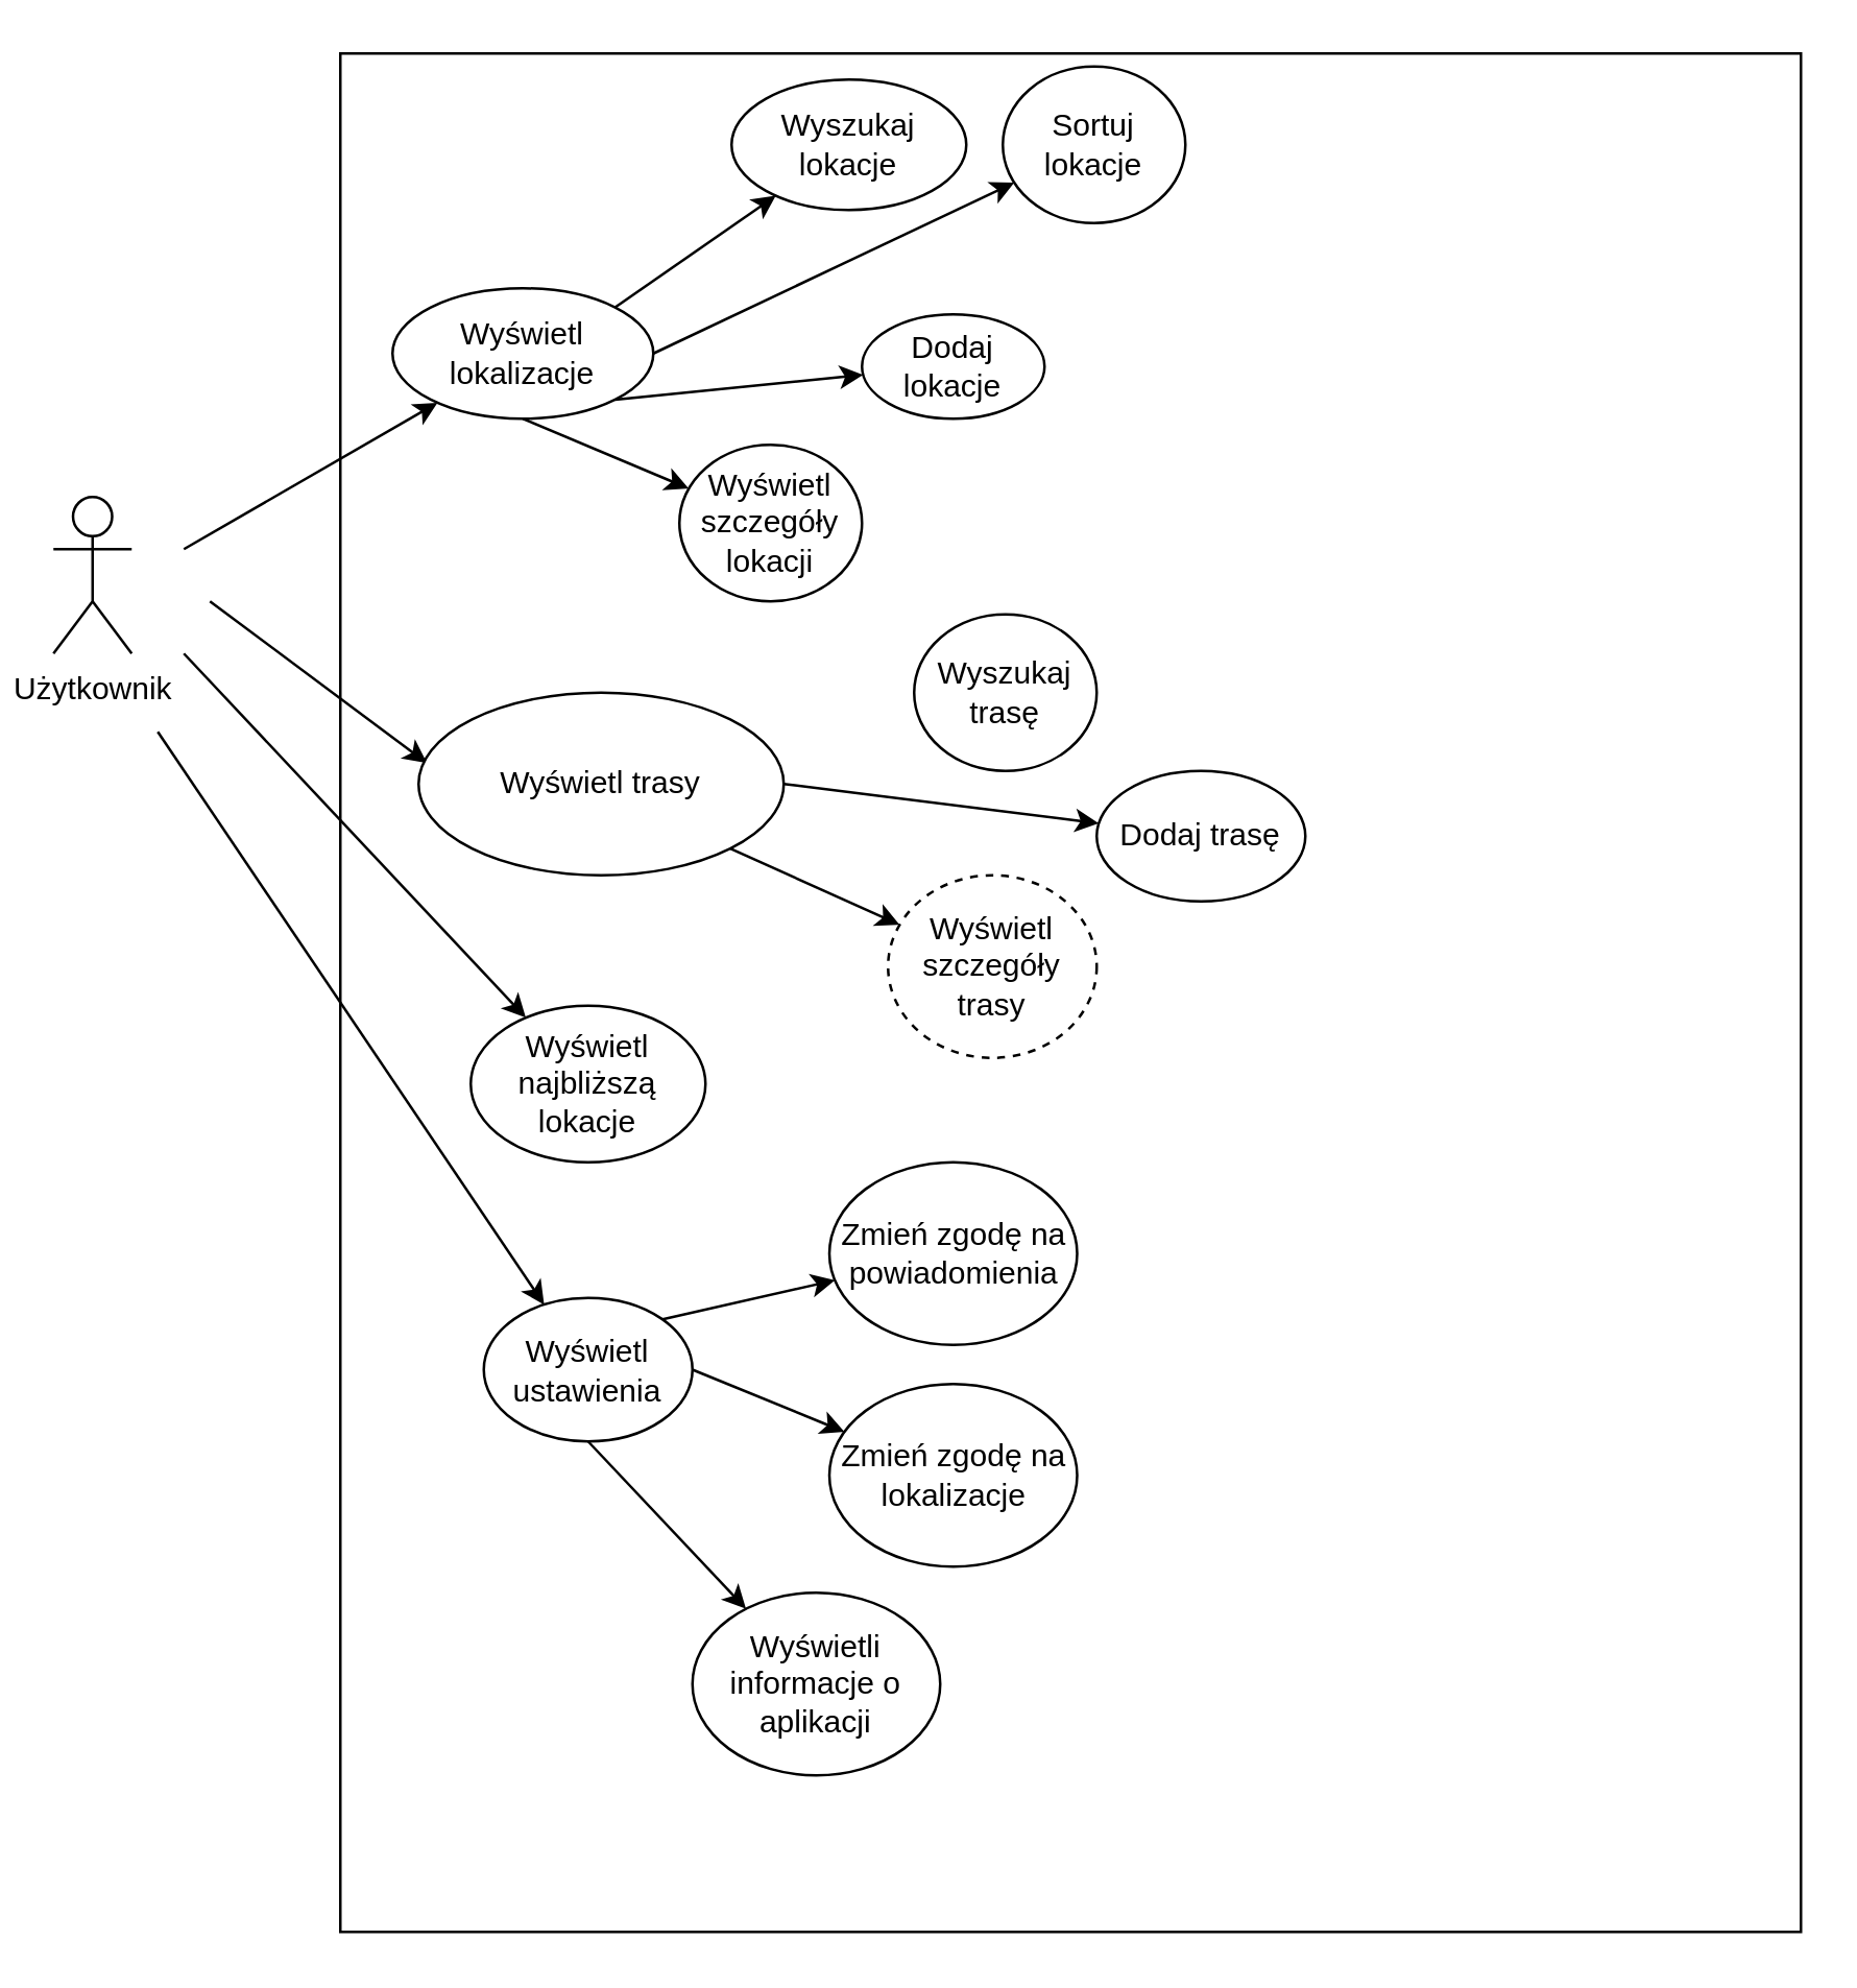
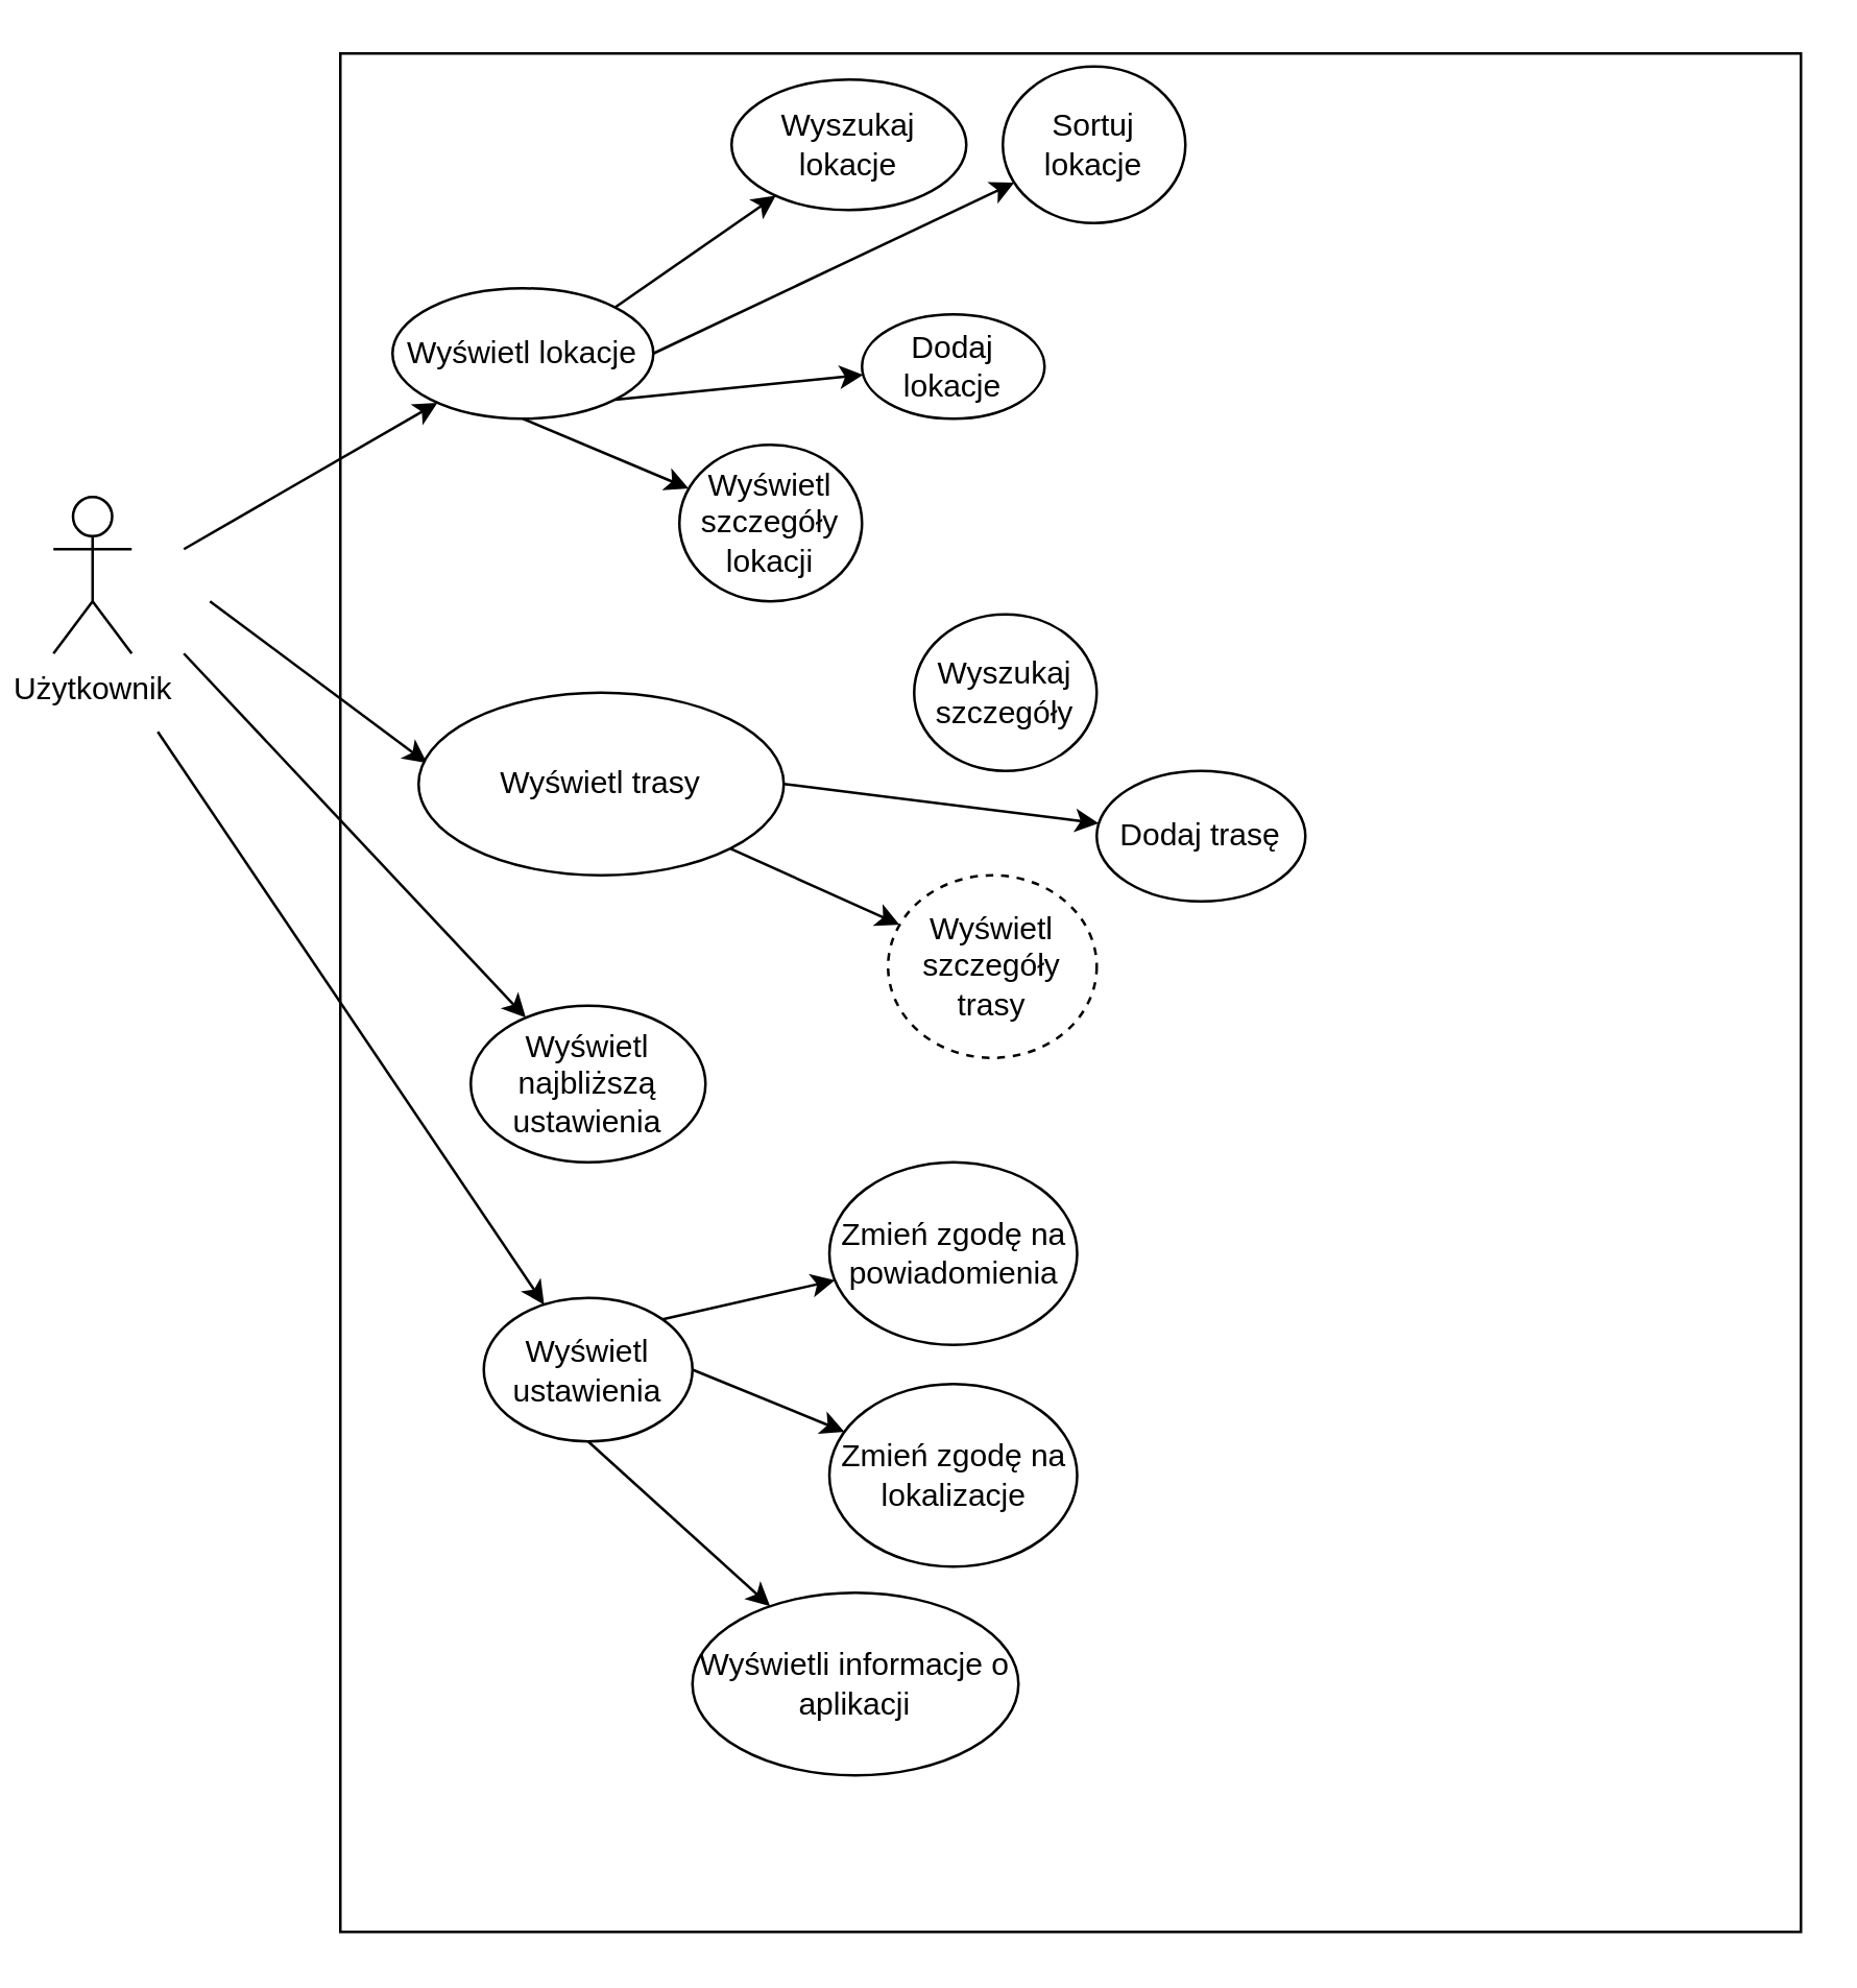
  <mxCell id="0" />
  <mxCell id="1" parent="0" />
  <mxCell id="2" value="" style="rounded=0;whiteSpace=wrap;html=1;" parent="1" vertex="1"><mxGeometry x="130" y="20" width="560" height="720" as="geometry" /></mxCell>
  <mxCell id="3" style="edgeStyle=none;orthogonalLoop=1;jettySize=auto;html=1;strokeColor=default;" parent="1" target="13" edge="1"><mxGeometry relative="1" as="geometry"><mxPoint x="70" y="210" as="sourcePoint" /></mxGeometry></mxCell>
  <mxCell id="4" style="edgeStyle=none;orthogonalLoop=1;jettySize=auto;html=1;entryX=0.023;entryY=0.386;entryDx=0;entryDy=0;entryPerimeter=0;strokeColor=default;" parent="1" target="16" edge="1"><mxGeometry relative="1" as="geometry"><mxPoint x="80" y="230" as="sourcePoint" /></mxGeometry></mxCell>
  <mxCell id="5" style="edgeStyle=none;orthogonalLoop=1;jettySize=auto;html=1;strokeColor=default;" parent="1" target="17" edge="1"><mxGeometry relative="1" as="geometry"><mxPoint x="70" y="250" as="sourcePoint" /></mxGeometry></mxCell>
  <mxCell id="6" style="edgeStyle=none;orthogonalLoop=1;jettySize=auto;html=1;strokeColor=default;" parent="1" target="28" edge="1"><mxGeometry relative="1" as="geometry"><mxPoint x="60" y="280" as="sourcePoint" /></mxGeometry></mxCell>
  <mxCell id="7" value="Użytkownik" style="shape=umlActor;verticalLabelPosition=bottom;verticalAlign=top;html=1;outlineConnect=0;" parent="1" vertex="1"><mxGeometry x="20" y="190" width="30" height="60" as="geometry" /></mxCell>
  <mxCell id="8" style="orthogonalLoop=1;jettySize=auto;html=1;exitX=1;exitY=0;exitDx=0;exitDy=0;strokeColor=none;" parent="1" source="13" target="18" edge="1"><mxGeometry relative="1" as="geometry" /></mxCell>
  <mxCell id="9" style="edgeStyle=none;orthogonalLoop=1;jettySize=auto;html=1;exitX=1;exitY=0;exitDx=0;exitDy=0;strokeColor=default;" parent="1" source="13" target="18" edge="1"><mxGeometry relative="1" as="geometry" /></mxCell>
  <mxCell id="10" style="edgeStyle=none;orthogonalLoop=1;jettySize=auto;html=1;exitX=1;exitY=0.5;exitDx=0;exitDy=0;strokeColor=default;" parent="1" source="13" target="19" edge="1"><mxGeometry relative="1" as="geometry" /></mxCell>
  <mxCell id="11" style="edgeStyle=none;orthogonalLoop=1;jettySize=auto;html=1;exitX=1;exitY=1;exitDx=0;exitDy=0;strokeColor=default;" parent="1" source="13" target="20" edge="1"><mxGeometry relative="1" as="geometry" /></mxCell>
  <mxCell id="12" style="edgeStyle=none;orthogonalLoop=1;jettySize=auto;html=1;exitX=0.5;exitY=1;exitDx=0;exitDy=0;strokeColor=default;" parent="1" source="13" target="24" edge="1"><mxGeometry relative="1" as="geometry" /></mxCell>
- <mxCell id="13" value="Wyświetl lokalizacje" style="ellipse;whiteSpace=wrap;html=1;" parent="1" vertex="1"><mxGeometry x="150" y="110" width="100" height="50" as="geometry" /></mxCell>
+ <mxCell id="13" value="Wyświetl lokacje" style="ellipse;whiteSpace=wrap;html=1;" parent="1" vertex="1"><mxGeometry x="150" y="110" width="100" height="50" as="geometry" /></mxCell>
  <mxCell id="14" style="edgeStyle=none;orthogonalLoop=1;jettySize=auto;html=1;exitX=1;exitY=0.5;exitDx=0;exitDy=0;strokeColor=default;" parent="1" source="16" target="22" edge="1"><mxGeometry relative="1" as="geometry" /></mxCell>
  <mxCell id="15" style="edgeStyle=none;orthogonalLoop=1;jettySize=auto;html=1;exitX=1;exitY=1;exitDx=0;exitDy=0;strokeColor=default;" parent="1" source="16" target="23" edge="1"><mxGeometry relative="1" as="geometry" /></mxCell>
  <mxCell id="16" value="Wyświetl trasy" style="ellipse;whiteSpace=wrap;html=1;" parent="1" vertex="1"><mxGeometry x="160" y="265" width="140" height="70" as="geometry" /></mxCell>
- <mxCell id="17" value="Wyświetl najbliższą lokacje" style="ellipse;whiteSpace=wrap;html=1;" parent="1" vertex="1"><mxGeometry x="180" y="385" width="90" height="60" as="geometry" /></mxCell>
+ <mxCell id="17" value="Wyświetl najbliższą ustawienia" style="ellipse;whiteSpace=wrap;html=1;" parent="1" vertex="1"><mxGeometry x="180" y="385" width="90" height="60" as="geometry" /></mxCell>
  <mxCell id="18" value="Wyszukaj lokacje" style="ellipse;whiteSpace=wrap;html=1;" parent="1" vertex="1"><mxGeometry x="280" y="30" width="90" height="50" as="geometry" /></mxCell>
  <mxCell id="19" value="Sortuj lokacje" style="ellipse;whiteSpace=wrap;html=1;" parent="1" vertex="1"><mxGeometry x="384" y="25" width="70" height="60" as="geometry" /></mxCell>
  <mxCell id="20" value="Dodaj lokacje" style="ellipse;whiteSpace=wrap;html=1;" parent="1" vertex="1"><mxGeometry x="330" y="120" width="70" height="40" as="geometry" /></mxCell>
- <mxCell id="21" value="Wyszukaj trasę" style="ellipse;whiteSpace=wrap;html=1;" parent="1" vertex="1"><mxGeometry x="350" y="235" width="70" height="60" as="geometry" /></mxCell>
+ <mxCell id="21" value="Wyszukaj szczegóły" style="ellipse;whiteSpace=wrap;html=1;" parent="1" vertex="1"><mxGeometry x="350" y="235" width="70" height="60" as="geometry" /></mxCell>
  <mxCell id="22" value="Dodaj trasę" style="ellipse;whiteSpace=wrap;html=1;" parent="1" vertex="1"><mxGeometry x="420" y="295" width="80" height="50" as="geometry" /></mxCell>
  <mxCell id="23" value="Wyświetl szczegóły trasy" style="ellipse;whiteSpace=wrap;html=1;dashed=1;" parent="1" vertex="1"><mxGeometry x="340" y="335" width="80" height="70" as="geometry" /></mxCell>
  <mxCell id="24" value="Wyświetl szczegóły lokacji" style="ellipse;whiteSpace=wrap;html=1;" parent="1" vertex="1"><mxGeometry x="260" y="170" width="70" height="60" as="geometry" /></mxCell>
  <mxCell id="25" style="edgeStyle=none;orthogonalLoop=1;jettySize=auto;html=1;exitX=1;exitY=0;exitDx=0;exitDy=0;strokeColor=default;" parent="1" source="28" target="29" edge="1"><mxGeometry relative="1" as="geometry" /></mxCell>
  <mxCell id="26" style="edgeStyle=none;orthogonalLoop=1;jettySize=auto;html=1;exitX=1;exitY=0.5;exitDx=0;exitDy=0;strokeColor=default;" parent="1" source="28" target="30" edge="1"><mxGeometry relative="1" as="geometry" /></mxCell>
  <mxCell id="27" style="edgeStyle=none;orthogonalLoop=1;jettySize=auto;html=1;exitX=0.5;exitY=1;exitDx=0;exitDy=0;strokeColor=default;" parent="1" source="28" target="31" edge="1"><mxGeometry relative="1" as="geometry" /></mxCell>
  <mxCell id="28" value="Wyświetl ustawienia" style="ellipse;whiteSpace=wrap;html=1;" parent="1" vertex="1"><mxGeometry x="185" y="497" width="80" height="55" as="geometry" /></mxCell>
  <mxCell id="29" value="Zmień zgodę na powiadomienia" style="ellipse;whiteSpace=wrap;html=1;" parent="1" vertex="1"><mxGeometry x="317.5" y="445" width="95" height="70" as="geometry" /></mxCell>
  <mxCell id="30" value="Zmień zgodę na lokalizacje" style="ellipse;whiteSpace=wrap;html=1;" parent="1" vertex="1"><mxGeometry x="317.5" y="530" width="95" height="70" as="geometry" /></mxCell>
- <mxCell id="31" value="Wyświetli informacje o aplikacji" style="ellipse;whiteSpace=wrap;html=1;" parent="1" vertex="1"><mxGeometry x="265" y="610" width="95" height="70" as="geometry" /></mxCell>
+ <mxCell id="31" value="Wyświetli informacje o aplikacji" style="ellipse;whiteSpace=wrap;html=1;" parent="1" vertex="1"><mxGeometry x="265" y="610" width="125" height="70" as="geometry" /></mxCell>
